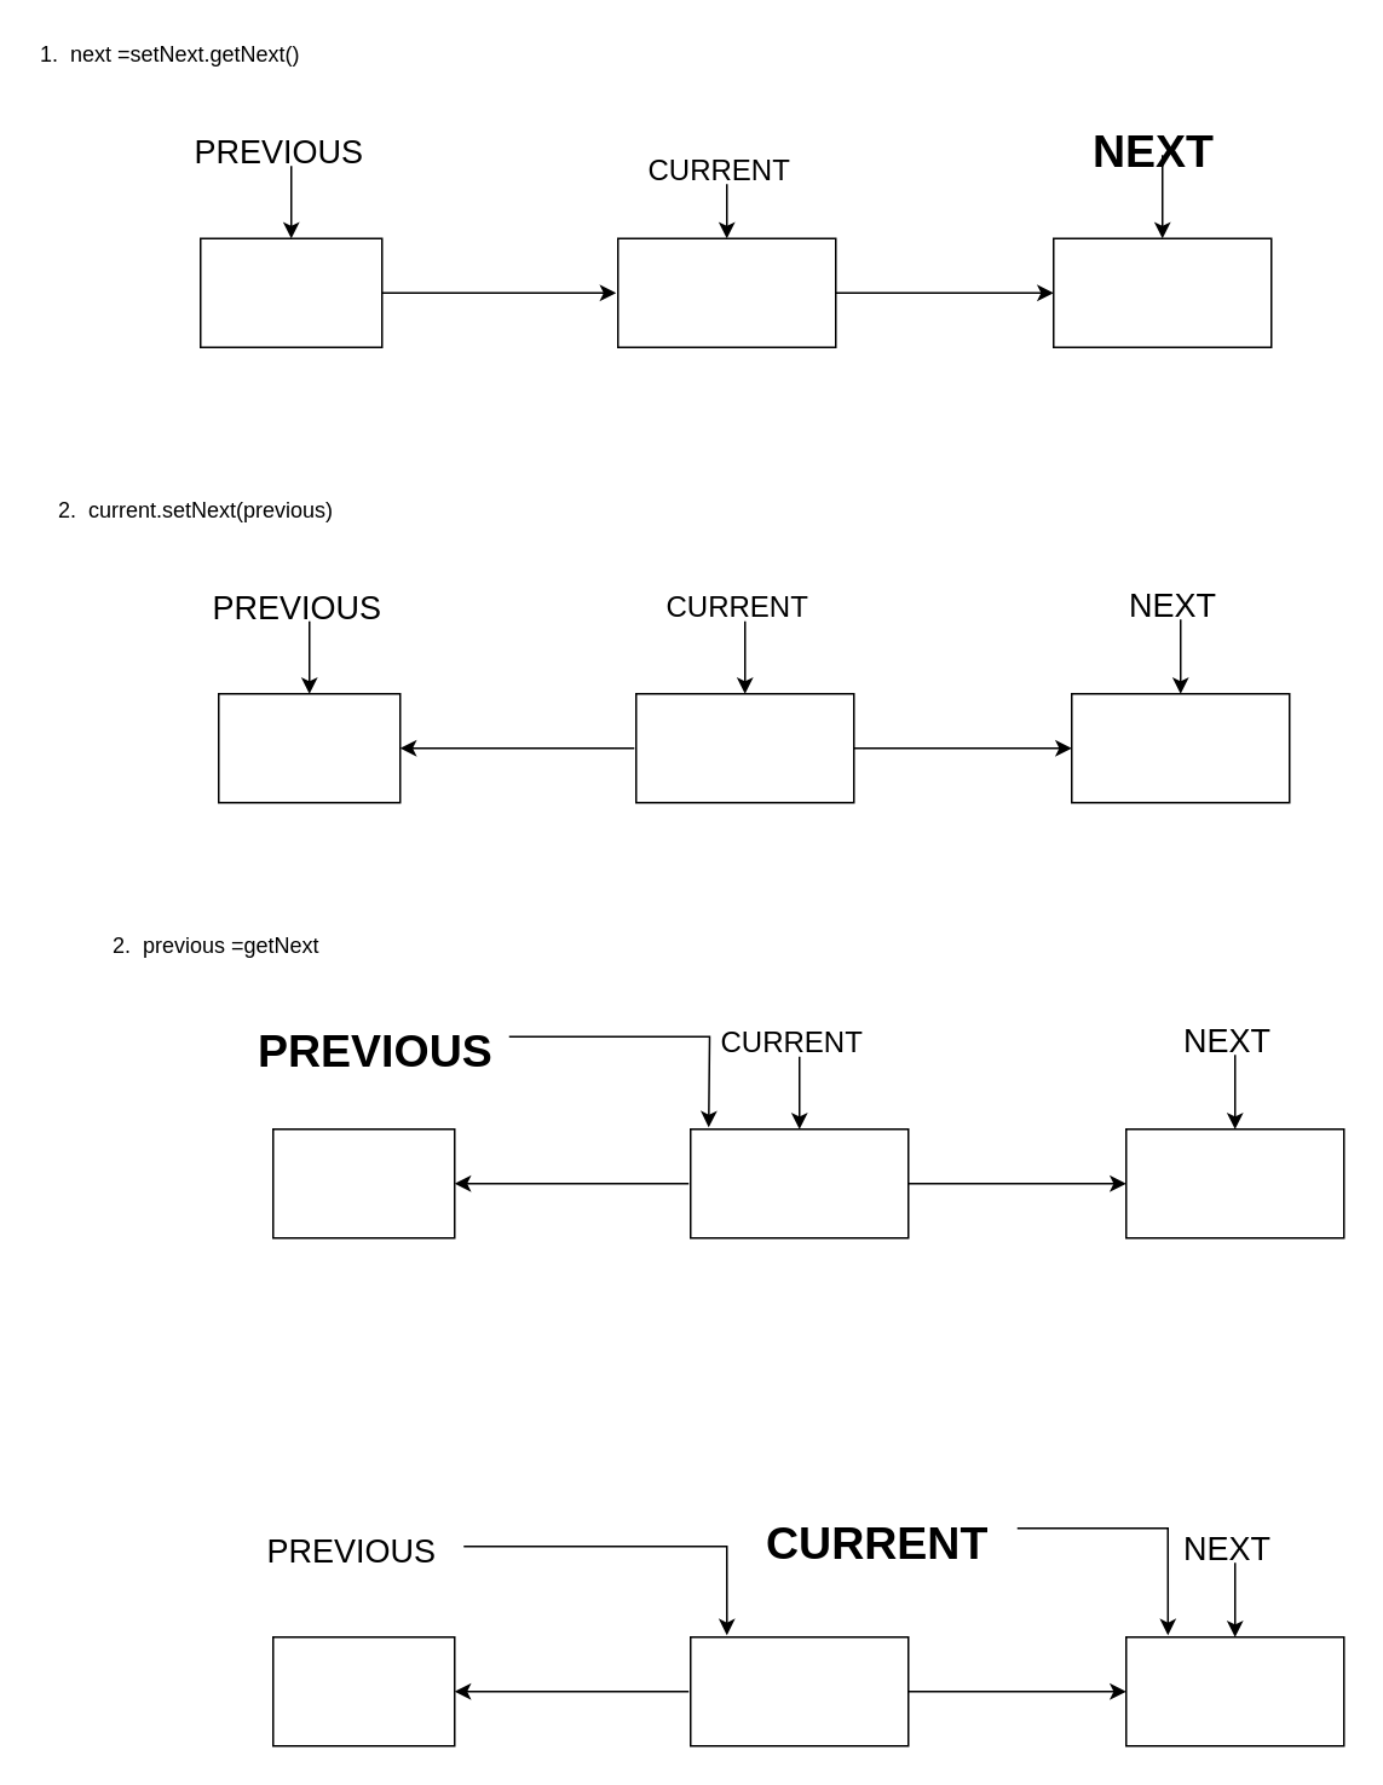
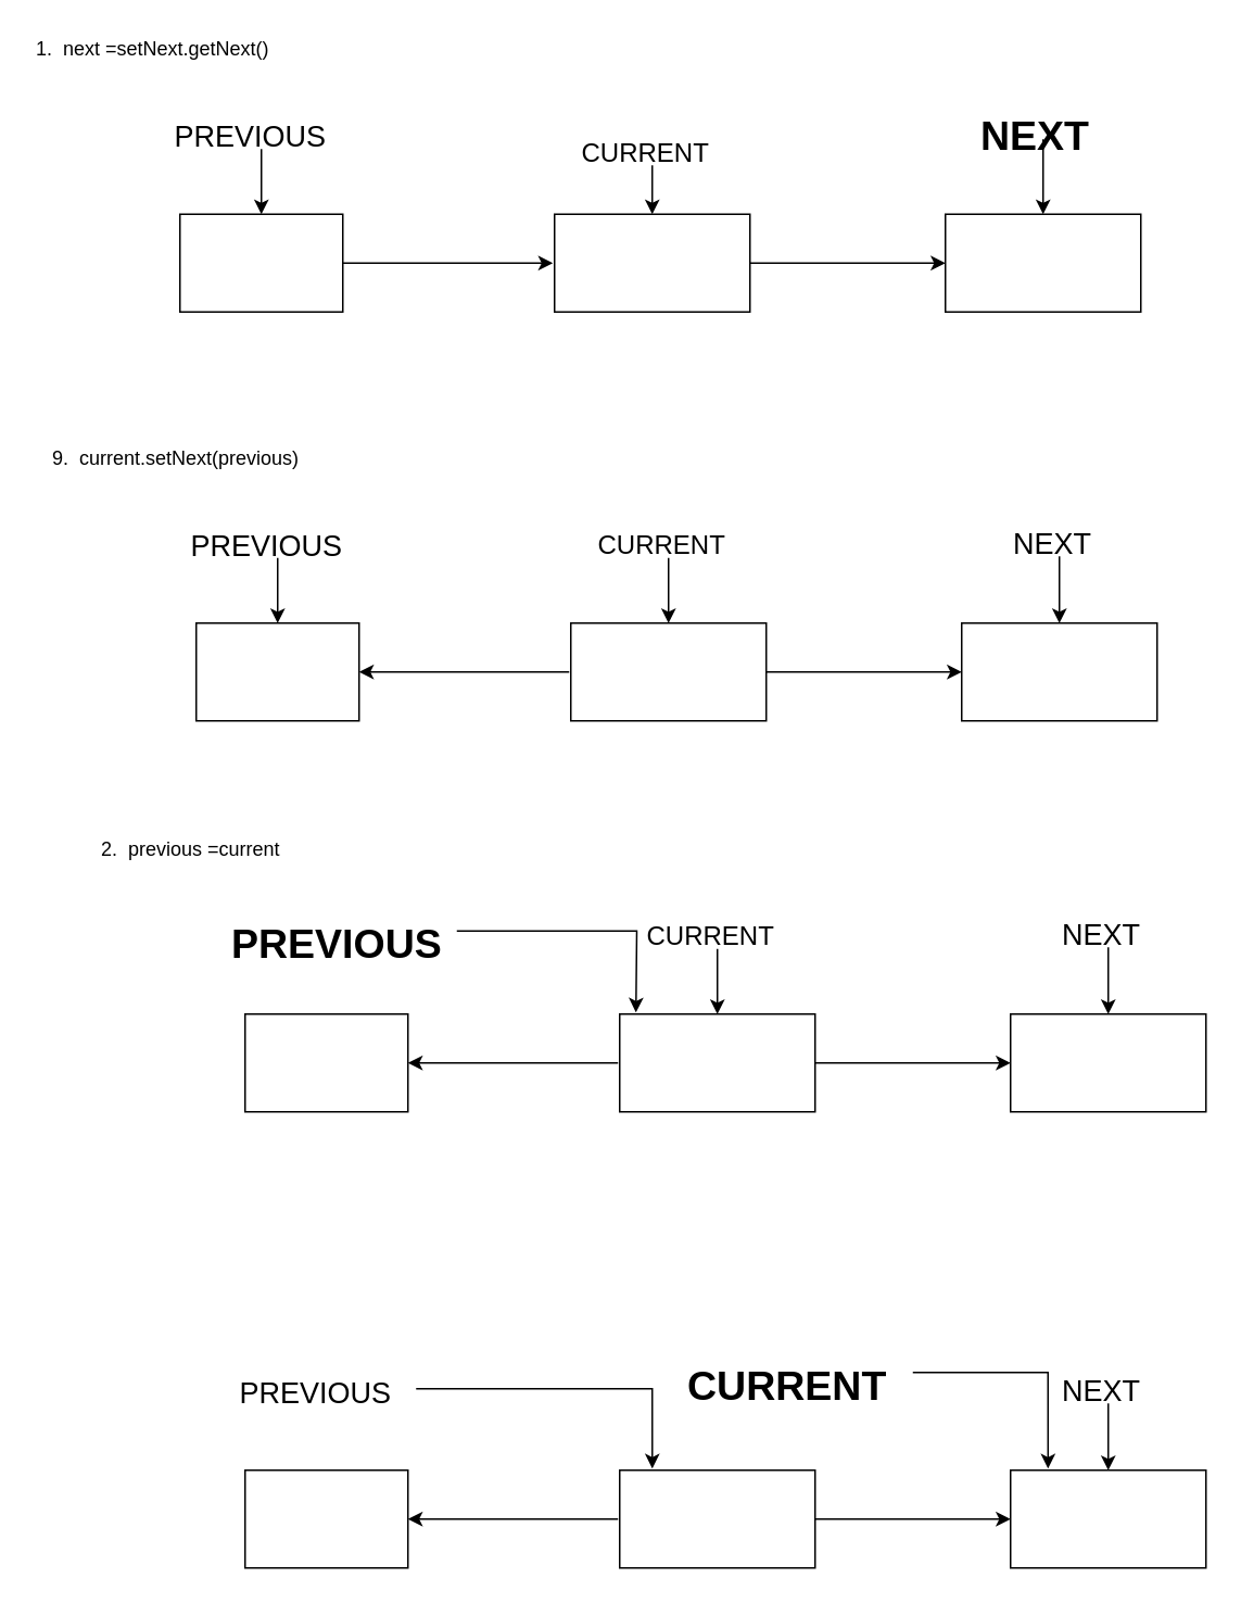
  <mxCell id="0" />
  <mxCell id="1" parent="0" />
  <mxCell id="2" value="" style="rounded=0;whiteSpace=wrap;html=1;" vertex="1" parent="1"><mxGeometry x="110" y="131" width="100" height="60" as="geometry" /></mxCell>
  <mxCell id="3" value="" style="edgeStyle=orthogonalEdgeStyle;rounded=0;orthogonalLoop=1;jettySize=auto;html=1;" edge="1" parent="1" source="4" target="5"><mxGeometry relative="1" as="geometry" /></mxCell>
  <mxCell id="4" value="" style="rounded=0;whiteSpace=wrap;html=1;" vertex="1" parent="1"><mxGeometry x="340" y="131" width="120" height="60" as="geometry" /></mxCell>
  <mxCell id="5" value="" style="rounded=0;whiteSpace=wrap;html=1;" vertex="1" parent="1"><mxGeometry x="580" y="131" width="120" height="60" as="geometry" /></mxCell>
  <mxCell id="6" value="" style="endArrow=classic;html=1;exitX=1;exitY=0.5;exitDx=0;exitDy=0;" edge="1" parent="1" source="2"><mxGeometry width="50" height="50" relative="1" as="geometry"><mxPoint x="210" y="171" as="sourcePoint" /><mxPoint x="339" y="161" as="targetPoint" /></mxGeometry></mxCell>
  <mxCell id="7" value="" style="edgeStyle=orthogonalEdgeStyle;rounded=0;orthogonalLoop=1;jettySize=auto;html=1;" edge="1" parent="1" source="8" target="4"><mxGeometry relative="1" as="geometry" /></mxCell>
  <mxCell id="8" value="&lt;font size=&quot;3&quot;&gt;CURRENT&lt;/font&gt;" style="text;html=1;resizable=0;points=[];autosize=1;align=left;verticalAlign=top;spacingTop=-4;" vertex="1" parent="1"><mxGeometry x="355" y="81" width="90" height="20" as="geometry" /></mxCell>
  <mxCell id="9" value="" style="edgeStyle=orthogonalEdgeStyle;rounded=0;orthogonalLoop=1;jettySize=auto;html=1;" edge="1" parent="1" source="10" target="5"><mxGeometry relative="1" as="geometry" /></mxCell>
  <mxCell id="10" value="&lt;font style=&quot;font-size: 25px&quot;&gt;&lt;b&gt;&lt;font style=&quot;font-size: 25px&quot;&gt;NEXT&lt;/font&gt;&lt;/b&gt;&lt;/font&gt;" style="text;html=1;resizable=0;points=[];autosize=1;align=left;verticalAlign=top;spacingTop=-4;" vertex="1" parent="1"><mxGeometry x="600" y="65" width="80" height="20" as="geometry" /></mxCell>
  <mxCell id="11" value="" style="edgeStyle=orthogonalEdgeStyle;rounded=0;orthogonalLoop=1;jettySize=auto;html=1;" edge="1" parent="1" source="12" target="2"><mxGeometry relative="1" as="geometry" /></mxCell>
  <mxCell id="12" value="&lt;font style=&quot;font-size: 18px&quot;&gt;PREVIOUS&lt;/font&gt;" style="text;html=1;resizable=0;points=[];autosize=1;align=left;verticalAlign=top;spacingTop=-4;" vertex="1" parent="1"><mxGeometry x="105" y="71" width="110" height="20" as="geometry" /></mxCell>
  <mxCell id="13" value="1.&amp;nbsp; next =setNext.getNext()" style="text;html=1;resizable=0;points=[];autosize=1;align=left;verticalAlign=top;spacingTop=-4;" vertex="1" parent="1"><mxGeometry x="20" y="20" width="150" height="20" as="geometry" /></mxCell>
  <mxCell id="14" value="" style="rounded=0;whiteSpace=wrap;html=1;" vertex="1" parent="1"><mxGeometry x="120" y="382" width="100" height="60" as="geometry" /></mxCell>
  <mxCell id="15" value="" style="edgeStyle=orthogonalEdgeStyle;rounded=0;orthogonalLoop=1;jettySize=auto;html=1;" edge="1" source="16" target="17" parent="1"><mxGeometry relative="1" as="geometry" /></mxCell>
  <mxCell id="16" value="" style="rounded=0;whiteSpace=wrap;html=1;" vertex="1" parent="1"><mxGeometry x="350" y="382" width="120" height="60" as="geometry" /></mxCell>
  <mxCell id="17" value="" style="rounded=0;whiteSpace=wrap;html=1;" vertex="1" parent="1"><mxGeometry x="590" y="382" width="120" height="60" as="geometry" /></mxCell>
  <mxCell id="18" value="" style="endArrow=classic;html=1;exitX=1;exitY=0.5;exitDx=0;exitDy=0;entryX=1;entryY=0.5;entryDx=0;entryDy=0;" edge="1" parent="1" target="14"><mxGeometry width="50" height="50" relative="1" as="geometry"><mxPoint x="349" y="412" as="sourcePoint" /><mxPoint x="220" y="422" as="targetPoint" /></mxGeometry></mxCell>
  <mxCell id="19" value="" style="edgeStyle=orthogonalEdgeStyle;rounded=0;orthogonalLoop=1;jettySize=auto;html=1;" edge="1" parent="1" source="20" target="16"><mxGeometry relative="1" as="geometry" /></mxCell>
  <mxCell id="20" value="&lt;font size=&quot;3&quot;&gt;CURRENT&lt;/font&gt;" style="text;html=1;resizable=0;points=[];autosize=1;align=left;verticalAlign=top;spacingTop=-4;" vertex="1" parent="1"><mxGeometry x="365" y="322" width="90" height="20" as="geometry" /></mxCell>
  <mxCell id="21" value="" style="edgeStyle=orthogonalEdgeStyle;rounded=0;orthogonalLoop=1;jettySize=auto;html=1;" edge="1" parent="1" source="22" target="17"><mxGeometry relative="1" as="geometry" /></mxCell>
  <mxCell id="22" value="&lt;font style=&quot;font-size: 18px&quot;&gt;&lt;span&gt;&lt;font style=&quot;font-size: 18px&quot;&gt;NEXT&lt;/font&gt;&lt;/span&gt;&lt;/font&gt;" style="text;html=1;resizable=0;points=[];autosize=1;align=left;verticalAlign=top;spacingTop=-4;fontStyle=0" vertex="1" parent="1"><mxGeometry x="620" y="321" width="60" height="20" as="geometry" /></mxCell>
  <mxCell id="23" value="" style="edgeStyle=orthogonalEdgeStyle;rounded=0;orthogonalLoop=1;jettySize=auto;html=1;" edge="1" parent="1" source="24" target="14"><mxGeometry relative="1" as="geometry" /></mxCell>
  <mxCell id="24" value="&lt;font style=&quot;font-size: 18px&quot;&gt;PREVIOUS&lt;/font&gt;" style="text;html=1;resizable=0;points=[];autosize=1;align=left;verticalAlign=top;spacingTop=-4;" vertex="1" parent="1"><mxGeometry x="115" y="322" width="110" height="20" as="geometry" /></mxCell>
- <mxCell id="25" value="2.&amp;nbsp; current.setNext(previous)" style="text;html=1;resizable=0;points=[];autosize=1;align=left;verticalAlign=top;spacingTop=-4;" vertex="1" parent="1"><mxGeometry x="30" y="271" width="170" height="20" as="geometry" /></mxCell>
+ <mxCell id="25" value="9.&amp;nbsp; current.setNext(previous)" style="text;html=1;resizable=0;points=[];autosize=1;align=left;verticalAlign=top;spacingTop=-4;" vertex="1" parent="1"><mxGeometry x="30" y="271" width="170" height="20" as="geometry" /></mxCell>
  <mxCell id="26" value="" style="rounded=0;whiteSpace=wrap;html=1;" vertex="1" parent="1"><mxGeometry x="150" y="622" width="100" height="60" as="geometry" /></mxCell>
  <mxCell id="27" value="" style="edgeStyle=orthogonalEdgeStyle;rounded=0;orthogonalLoop=1;jettySize=auto;html=1;" edge="1" source="28" target="29" parent="1"><mxGeometry relative="1" as="geometry" /></mxCell>
  <mxCell id="28" value="" style="rounded=0;whiteSpace=wrap;html=1;" vertex="1" parent="1"><mxGeometry x="380" y="622" width="120" height="60" as="geometry" /></mxCell>
  <mxCell id="29" value="" style="rounded=0;whiteSpace=wrap;html=1;" vertex="1" parent="1"><mxGeometry x="620" y="622" width="120" height="60" as="geometry" /></mxCell>
  <mxCell id="30" value="" style="endArrow=classic;html=1;exitX=1;exitY=0.5;exitDx=0;exitDy=0;entryX=1;entryY=0.5;entryDx=0;entryDy=0;" edge="1" target="26" parent="1"><mxGeometry width="50" height="50" relative="1" as="geometry"><mxPoint x="379" y="652" as="sourcePoint" /><mxPoint x="250" y="662" as="targetPoint" /></mxGeometry></mxCell>
  <mxCell id="31" value="" style="edgeStyle=orthogonalEdgeStyle;rounded=0;orthogonalLoop=1;jettySize=auto;html=1;" edge="1" source="32" target="28" parent="1"><mxGeometry relative="1" as="geometry" /></mxCell>
  <mxCell id="32" value="&lt;font size=&quot;3&quot;&gt;CURRENT&lt;/font&gt;" style="text;html=1;resizable=0;points=[];autosize=1;align=left;verticalAlign=top;spacingTop=-4;" vertex="1" parent="1"><mxGeometry x="395" y="562" width="90" height="20" as="geometry" /></mxCell>
  <mxCell id="33" value="" style="edgeStyle=orthogonalEdgeStyle;rounded=0;orthogonalLoop=1;jettySize=auto;html=1;" edge="1" source="34" target="29" parent="1"><mxGeometry relative="1" as="geometry" /></mxCell>
  <mxCell id="34" value="&lt;font style=&quot;font-size: 18px&quot;&gt;&lt;span&gt;&lt;font style=&quot;font-size: 18px&quot;&gt;NEXT&lt;/font&gt;&lt;/span&gt;&lt;/font&gt;" style="text;html=1;resizable=0;points=[];autosize=1;align=left;verticalAlign=top;spacingTop=-4;fontStyle=0" vertex="1" parent="1"><mxGeometry x="650" y="561" width="60" height="20" as="geometry" /></mxCell>
  <mxCell id="35" value="" style="edgeStyle=orthogonalEdgeStyle;rounded=0;orthogonalLoop=1;jettySize=auto;html=1;" edge="1" source="36" parent="1"><mxGeometry relative="1" as="geometry"><mxPoint x="390" y="621" as="targetPoint" /></mxGeometry></mxCell>
  <mxCell id="36" value="&lt;font style=&quot;font-size: 25px&quot;&gt;&lt;b&gt;&lt;font style=&quot;font-size: 25px&quot;&gt;PREVIOUS&lt;/font&gt;&lt;/b&gt;&lt;/font&gt;" style="text;html=1;resizable=0;points=[];autosize=1;align=left;verticalAlign=top;spacingTop=-4;" vertex="1" parent="1"><mxGeometry x="140" y="561" width="140" height="20" as="geometry" /></mxCell>
- <mxCell id="37" value="2.&amp;nbsp; previous =getNext" style="text;html=1;resizable=0;points=[];autosize=1;align=left;verticalAlign=top;spacingTop=-4;" vertex="1" parent="1"><mxGeometry x="60" y="511" width="130" height="20" as="geometry" /></mxCell>
+ <mxCell id="37" value="2.&amp;nbsp; previous =current" style="text;html=1;resizable=0;points=[];autosize=1;align=left;verticalAlign=top;spacingTop=-4;" vertex="1" parent="1"><mxGeometry x="60" y="511" width="130" height="20" as="geometry" /></mxCell>
  <mxCell id="38" value="" style="rounded=0;whiteSpace=wrap;html=1;" vertex="1" parent="1"><mxGeometry x="150" y="902" width="100" height="60" as="geometry" /></mxCell>
  <mxCell id="39" value="" style="edgeStyle=orthogonalEdgeStyle;rounded=0;orthogonalLoop=1;jettySize=auto;html=1;" edge="1" source="40" target="41" parent="1"><mxGeometry relative="1" as="geometry" /></mxCell>
  <mxCell id="40" value="" style="rounded=0;whiteSpace=wrap;html=1;" vertex="1" parent="1"><mxGeometry x="380" y="902" width="120" height="60" as="geometry" /></mxCell>
  <mxCell id="41" value="" style="rounded=0;whiteSpace=wrap;html=1;" vertex="1" parent="1"><mxGeometry x="620" y="902" width="120" height="60" as="geometry" /></mxCell>
  <mxCell id="42" value="" style="endArrow=classic;html=1;exitX=1;exitY=0.5;exitDx=0;exitDy=0;entryX=1;entryY=0.5;entryDx=0;entryDy=0;" edge="1" target="38" parent="1"><mxGeometry width="50" height="50" relative="1" as="geometry"><mxPoint x="379" y="932" as="sourcePoint" /><mxPoint x="250" y="942" as="targetPoint" /></mxGeometry></mxCell>
  <mxCell id="43" value="" style="edgeStyle=orthogonalEdgeStyle;rounded=0;orthogonalLoop=1;jettySize=auto;html=1;entryX=0.192;entryY=-0.017;entryDx=0;entryDy=0;entryPerimeter=0;" edge="1" source="44" target="41" parent="1"><mxGeometry relative="1" as="geometry" /></mxCell>
  <mxCell id="44" value="&lt;font style=&quot;font-size: 25px&quot;&gt;&lt;b&gt;CURRENT&lt;/b&gt;&lt;/font&gt;" style="text;html=1;resizable=0;points=[];autosize=1;align=left;verticalAlign=top;spacingTop=-4;" vertex="1" parent="1"><mxGeometry x="420" y="832" width="140" height="20" as="geometry" /></mxCell>
  <mxCell id="45" value="" style="edgeStyle=orthogonalEdgeStyle;rounded=0;orthogonalLoop=1;jettySize=auto;html=1;" edge="1" source="46" target="41" parent="1"><mxGeometry relative="1" as="geometry" /></mxCell>
  <mxCell id="46" value="&lt;font style=&quot;font-size: 18px&quot;&gt;&lt;span&gt;&lt;font style=&quot;font-size: 18px&quot;&gt;NEXT&lt;/font&gt;&lt;/span&gt;&lt;/font&gt;" style="text;html=1;resizable=0;points=[];autosize=1;align=left;verticalAlign=top;spacingTop=-4;fontStyle=0" vertex="1" parent="1"><mxGeometry x="650" y="841" width="60" height="20" as="geometry" /></mxCell>
  <mxCell id="47" value="" style="edgeStyle=orthogonalEdgeStyle;rounded=0;orthogonalLoop=1;jettySize=auto;html=1;entryX=0.167;entryY=-0.017;entryDx=0;entryDy=0;entryPerimeter=0;" edge="1" source="48" target="40" parent="1"><mxGeometry relative="1" as="geometry"><mxPoint x="400" y="891" as="targetPoint" /></mxGeometry></mxCell>
  <mxCell id="48" value="&lt;font style=&quot;font-size: 18px&quot;&gt;PREVIOUS&lt;/font&gt;" style="text;html=1;resizable=0;points=[];autosize=1;align=left;verticalAlign=top;spacingTop=-4;" vertex="1" parent="1"><mxGeometry x="145" y="842" width="110" height="20" as="geometry" /></mxCell>
